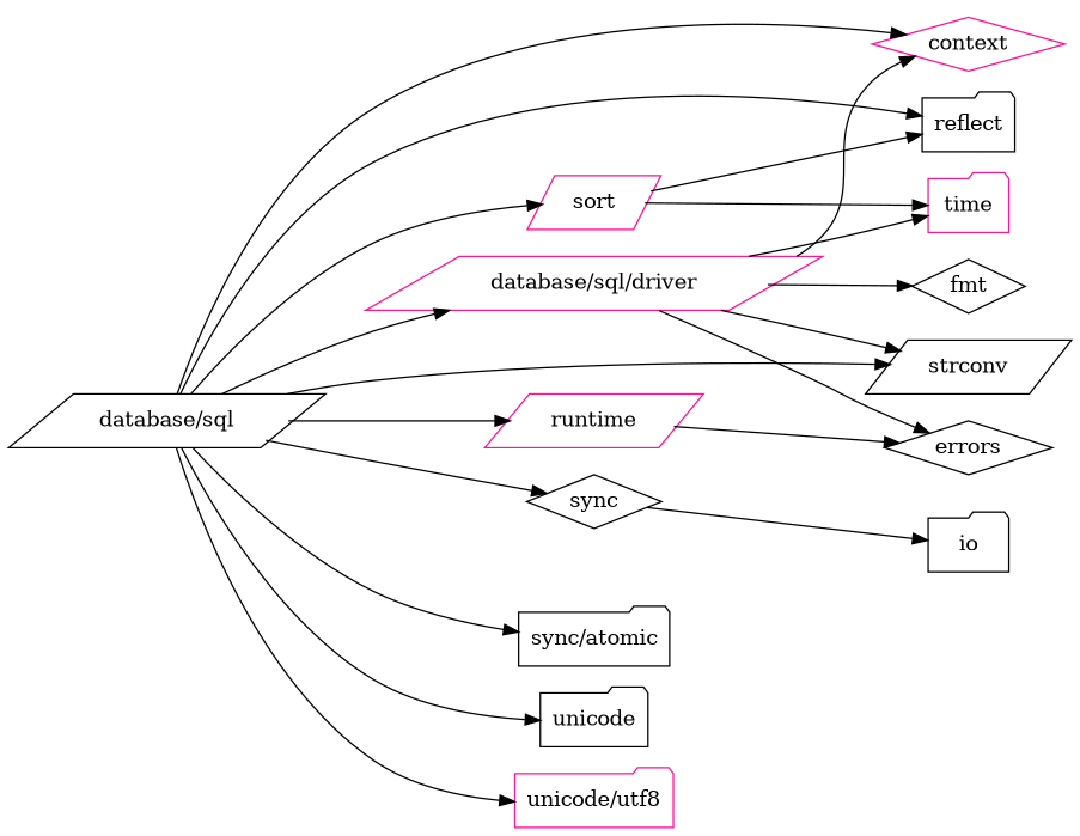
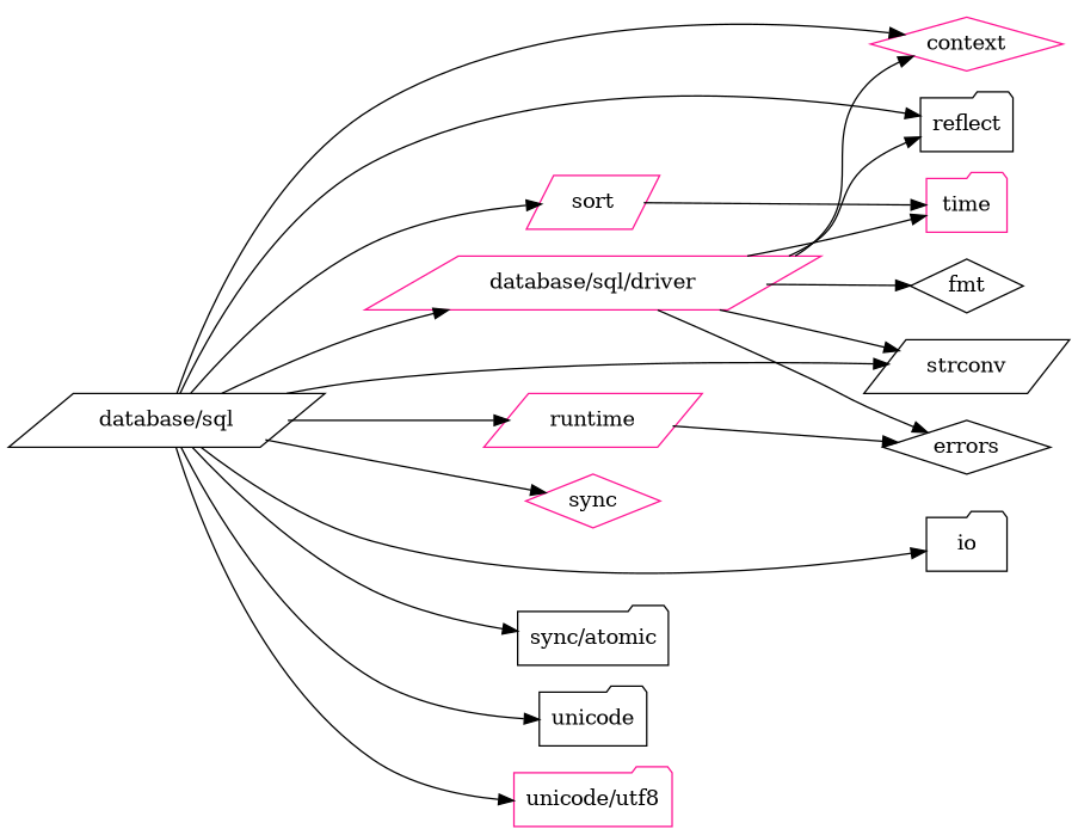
  digraph {
    rankdir=LR
    node [color=black shape=folder]
    n1 [color=deeppink label=context shape=diamond]
    n2 [label="database/sql" shape=parallelogram]
    n3 [color=deeppink label="database/sql/driver" shape=parallelogram]
    n4 [label=io]
    n5 [label=reflect]
    n6 [color=deeppink label=runtime shape=parallelogram]
    n7 [color=deeppink label=sort shape=parallelogram]
    n8 [label=strconv shape=parallelogram]
-   n9 [label=sync shape=diamond]
+   n9 [color=deeppink label=sync shape=diamond]
    n10 [label="sync/atomic"]
    n11 [label=unicode]
    n12 [color=deeppink label="unicode/utf8"]
    n13 [label=errors shape=diamond]
    n14 [label=fmt shape=diamond]
    n15 [color=deeppink label=time]
    n2 -> n1
    n2 -> n3
-   n9 -> n4
+   n2 -> n4
    n2 -> n5
    n2 -> n6
    n2 -> n7
    n2 -> n8
    n2 -> n9
    n2 -> n10
    n2 -> n11
    n2 -> n12
    n3 -> n1
-   n7 -> n5
+   n3 -> n5
    n3 -> n8
    n3 -> n13
    n3 -> n14
    n3 -> n15
    n6 -> n13
    n7 -> n15
  }
